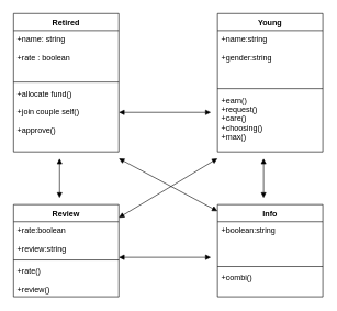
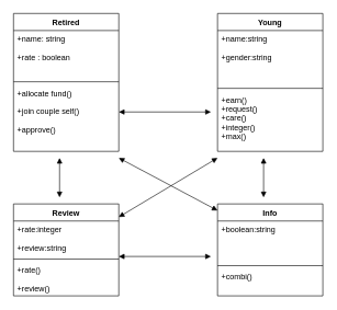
  <mxCell id="0" />
  <mxCell id="1" parent="0" />
  <mxCell id="2" value="Retired" style="swimlane;fontStyle=1;align=center;verticalAlign=top;childLayout=stackLayout;horizontal=1;startSize=26;horizontalStack=0;resizeParent=1;resizeParentMax=0;resizeLast=0;collapsible=1;marginBottom=0;" vertex="1" parent="1"><mxGeometry x="20" y="20" width="160" height="210" as="geometry" /></mxCell>
  <mxCell id="3" value="+name: string&#10;&#10;+rate : boolean" style="text;strokeColor=none;fillColor=none;align=left;verticalAlign=top;spacingLeft=4;spacingRight=4;overflow=hidden;rotatable=0;points=[[0,0.5],[1,0.5]];portConstraint=eastwest;" vertex="1" parent="2"><mxGeometry y="26" width="160" height="74" as="geometry" /></mxCell>
  <mxCell id="4" value="" style="line;strokeWidth=1;fillColor=none;align=left;verticalAlign=middle;spacingTop=-1;spacingLeft=3;spacingRight=3;rotatable=0;labelPosition=right;points=[];portConstraint=eastwest;" vertex="1" parent="2"><mxGeometry y="100" width="160" height="8" as="geometry" /></mxCell>
  <mxCell id="5" value="+allocate fund()&#10;&#10;+join couple self()&#10;&#10;+approve()" style="text;strokeColor=none;fillColor=none;align=left;verticalAlign=top;spacingLeft=4;spacingRight=4;overflow=hidden;rotatable=0;points=[[0,0.5],[1,0.5]];portConstraint=eastwest;" vertex="1" parent="2"><mxGeometry y="108" width="160" height="102" as="geometry" /></mxCell>
  <mxCell id="6" value="Young" style="swimlane;fontStyle=1;align=center;verticalAlign=top;childLayout=stackLayout;horizontal=1;startSize=26;horizontalStack=0;resizeParent=1;resizeParentMax=0;resizeLast=0;collapsible=1;marginBottom=0;" vertex="1" parent="1"><mxGeometry x="330" y="20" width="160" height="210" as="geometry" /></mxCell>
  <mxCell id="7" value="+name:string&#10;&#10;+gender:string" style="text;strokeColor=none;fillColor=none;align=left;verticalAlign=top;spacingLeft=4;spacingRight=4;overflow=hidden;rotatable=0;points=[[0,0.5],[1,0.5]];portConstraint=eastwest;" vertex="1" parent="6"><mxGeometry y="26" width="160" height="84" as="geometry" /></mxCell>
  <mxCell id="8" value="" style="line;strokeWidth=1;fillColor=none;align=left;verticalAlign=middle;spacingTop=-1;spacingLeft=3;spacingRight=3;rotatable=0;labelPosition=right;points=[];portConstraint=eastwest;" vertex="1" parent="6"><mxGeometry y="110" width="160" height="8" as="geometry" /></mxCell>
- <mxCell id="9" value="+earn()&#10;+request()&#10;+care()&#10;+choosing()&#10;+max()&#10;&#10;&#10;&#10;&#10;&#10;" style="text;strokeColor=none;fillColor=none;align=left;verticalAlign=top;spacingLeft=4;spacingRight=4;overflow=hidden;rotatable=0;points=[[0,0.5],[1,0.5]];portConstraint=eastwest;" vertex="1" parent="6"><mxGeometry y="118" width="160" height="92" as="geometry" /></mxCell>
+ <mxCell id="9" value="+earn()&#10;+request()&#10;+care()&#10;+integer()&#10;+max()&#10;&#10;&#10;&#10;&#10;&#10;" style="text;strokeColor=none;fillColor=none;align=left;verticalAlign=top;spacingLeft=4;spacingRight=4;overflow=hidden;rotatable=0;points=[[0,0.5],[1,0.5]];portConstraint=eastwest;" vertex="1" parent="6"><mxGeometry y="118" width="160" height="92" as="geometry" /></mxCell>
  <mxCell id="10" value="Review" style="swimlane;fontStyle=1;align=center;verticalAlign=top;childLayout=stackLayout;horizontal=1;startSize=26;horizontalStack=0;resizeParent=1;resizeParentMax=0;resizeLast=0;collapsible=1;marginBottom=0;" vertex="1" parent="1"><mxGeometry x="20" y="310" width="160" height="140" as="geometry" /></mxCell>
- <mxCell id="11" value="+rate:boolean&#10;&#10;+review:string" style="text;strokeColor=none;fillColor=none;align=left;verticalAlign=top;spacingLeft=4;spacingRight=4;overflow=hidden;rotatable=0;points=[[0,0.5],[1,0.5]];portConstraint=eastwest;" vertex="1" parent="10"><mxGeometry y="26" width="160" height="54" as="geometry" /></mxCell>
+ <mxCell id="11" value="+rate:integer&#10;&#10;+review:string" style="text;strokeColor=none;fillColor=none;align=left;verticalAlign=top;spacingLeft=4;spacingRight=4;overflow=hidden;rotatable=0;points=[[0,0.5],[1,0.5]];portConstraint=eastwest;" vertex="1" parent="10"><mxGeometry y="26" width="160" height="54" as="geometry" /></mxCell>
  <mxCell id="12" value="" style="line;strokeWidth=1;fillColor=none;align=left;verticalAlign=middle;spacingTop=-1;spacingLeft=3;spacingRight=3;rotatable=0;labelPosition=right;points=[];portConstraint=eastwest;" vertex="1" parent="10"><mxGeometry y="80" width="160" height="8" as="geometry" /></mxCell>
  <mxCell id="13" value="+rate()&#10;&#10;+review()" style="text;strokeColor=none;fillColor=none;align=left;verticalAlign=top;spacingLeft=4;spacingRight=4;overflow=hidden;rotatable=0;points=[[0,0.5],[1,0.5]];portConstraint=eastwest;" vertex="1" parent="10"><mxGeometry y="88" width="160" height="52" as="geometry" /></mxCell>
  <mxCell id="14" value="Info" style="swimlane;fontStyle=1;align=center;verticalAlign=top;childLayout=stackLayout;horizontal=1;startSize=26;horizontalStack=0;resizeParent=1;resizeParentMax=0;resizeLast=0;collapsible=1;marginBottom=0;" vertex="1" parent="1"><mxGeometry x="330" y="310" width="160" height="140" as="geometry" /></mxCell>
  <mxCell id="15" value="+boolean:string" style="text;strokeColor=none;fillColor=none;align=left;verticalAlign=top;spacingLeft=4;spacingRight=4;overflow=hidden;rotatable=0;points=[[0,0.5],[1,0.5]];portConstraint=eastwest;" vertex="1" parent="14"><mxGeometry y="26" width="160" height="64" as="geometry" /></mxCell>
  <mxCell id="16" value="" style="line;strokeWidth=1;fillColor=none;align=left;verticalAlign=middle;spacingTop=-1;spacingLeft=3;spacingRight=3;rotatable=0;labelPosition=right;points=[];portConstraint=eastwest;" vertex="1" parent="14"><mxGeometry y="90" width="160" height="8" as="geometry" /></mxCell>
  <mxCell id="17" value="+combi()" style="text;strokeColor=none;fillColor=none;align=left;verticalAlign=top;spacingLeft=4;spacingRight=4;overflow=hidden;rotatable=0;points=[[0,0.5],[1,0.5]];portConstraint=eastwest;" vertex="1" parent="14"><mxGeometry y="98" width="160" height="42" as="geometry" /></mxCell>
  <mxCell id="18" value="" style="endArrow=block;startArrow=block;endFill=1;startFill=1;html=1;" edge="1" parent="1"><mxGeometry width="160" relative="1" as="geometry"><mxPoint x="180" y="170" as="sourcePoint" /><mxPoint x="320" y="170" as="targetPoint" /><Array as="points" /></mxGeometry></mxCell>
  <mxCell id="19" value="" style="endArrow=block;startArrow=block;endFill=1;startFill=1;html=1;" edge="1" parent="1"><mxGeometry width="160" relative="1" as="geometry"><mxPoint x="180" y="390" as="sourcePoint" /><mxPoint x="320" y="390" as="targetPoint" /><Array as="points"><mxPoint x="320" y="390" /></Array></mxGeometry></mxCell>
  <mxCell id="20" value="" style="endArrow=block;startArrow=block;endFill=1;startFill=1;html=1;" edge="1" parent="1"><mxGeometry width="160" relative="1" as="geometry"><mxPoint x="400" y="240" as="sourcePoint" /><mxPoint x="400" y="300" as="targetPoint" /></mxGeometry></mxCell>
  <mxCell id="21" value="" style="endArrow=block;startArrow=block;endFill=1;startFill=1;html=1;exitX=1;exitY=1.098;exitDx=0;exitDy=0;exitPerimeter=0;" edge="1" parent="1" source="5"><mxGeometry width="160" relative="1" as="geometry"><mxPoint x="190" y="260" as="sourcePoint" /><mxPoint x="330" y="320" as="targetPoint" /></mxGeometry></mxCell>
  <mxCell id="22" value="" style="endArrow=block;startArrow=block;endFill=1;startFill=1;html=1;" edge="1" parent="1"><mxGeometry width="160" relative="1" as="geometry"><mxPoint x="90" y="300" as="sourcePoint" /><mxPoint x="90" y="240" as="targetPoint" /></mxGeometry></mxCell>
  <mxCell id="23" value="" style="endArrow=block;startArrow=block;endFill=1;startFill=1;html=1;" edge="1" parent="1"><mxGeometry width="160" relative="1" as="geometry"><mxPoint x="180" y="330" as="sourcePoint" /><mxPoint x="330" y="240" as="targetPoint" /></mxGeometry></mxCell>
